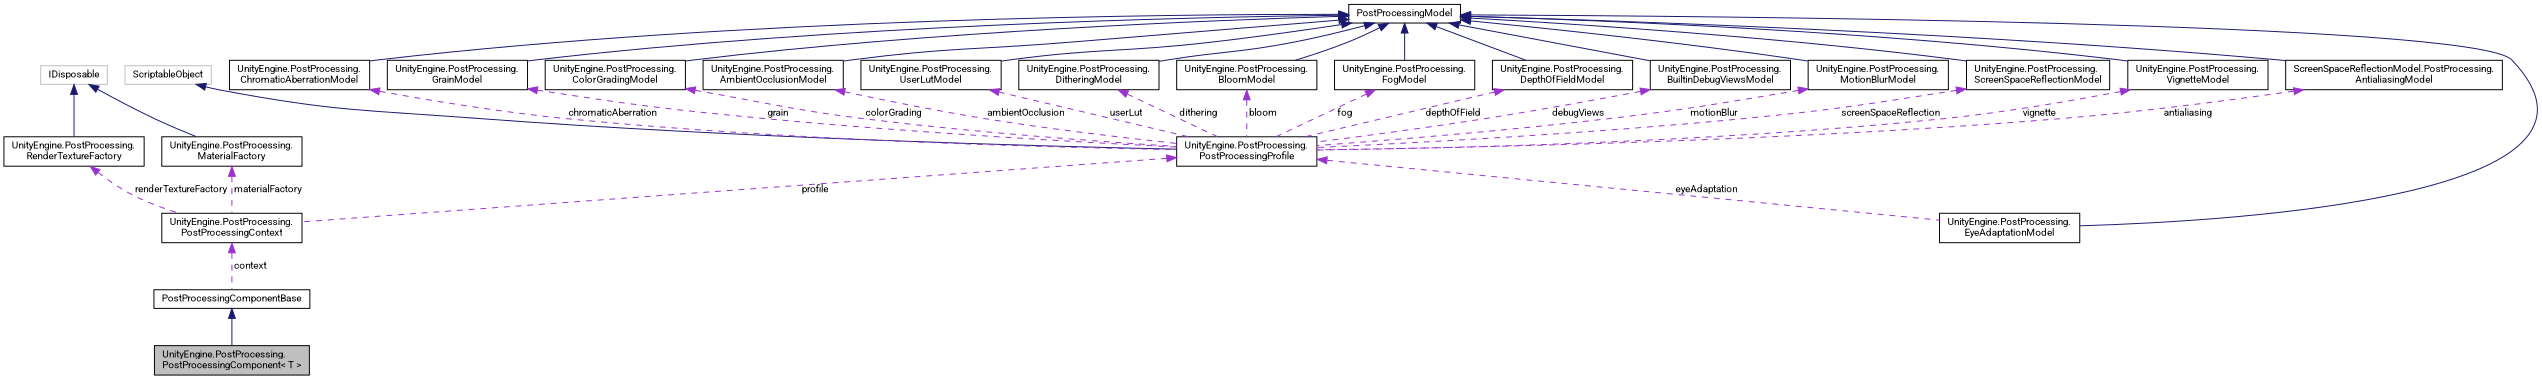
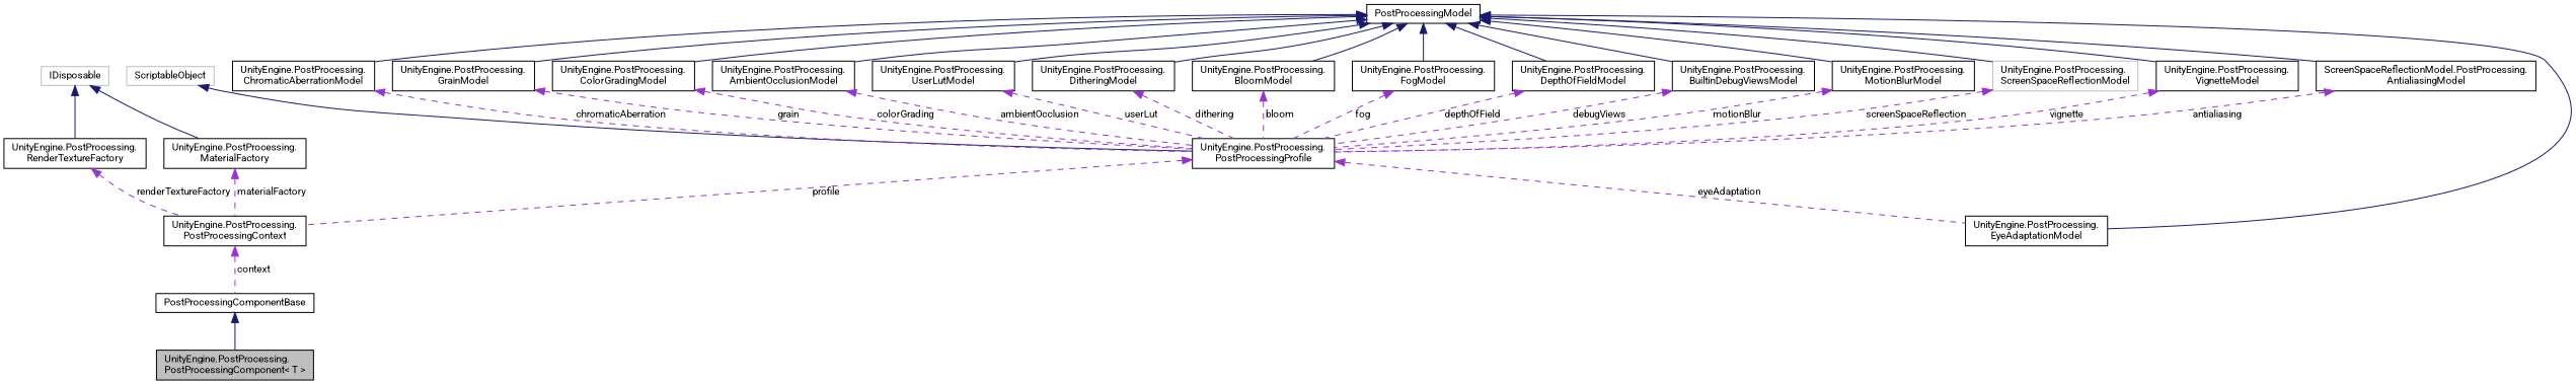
  digraph {
    fontname=Roboto
    rankdir=TB
    node [color=black fillcolor=white fontname=Roboto fontsize=10 shape=record style=filled]
    edge [color=midnightblue dir=back fontname=Roboto fontsize=10 labelfontname=Helvetica labelfontsize=10 style=solid]
    n1 [fillcolor=grey75 fontcolor=black height=0.2 label="UnityEngine.PostProcessing.\lPostProcessingComponent\< T \>" width=0.4]
    n2 [height=0.2 label=PostProcessingComponentBase width=0.4]
    n3 [height=0.2 label="UnityEngine.PostProcessing.\lPostProcessingContext" width=0.4]
    n4 [height=0.2 label="UnityEngine.PostProcessing.\lRenderTextureFactory" width=0.4]
    n5 [color=grey75 height=0.2 label=IDisposable width=0.4]
    n6 [height=0.2 label="UnityEngine.PostProcessing.\lMaterialFactory" width=0.4]
    n7 [height=0.2 label="UnityEngine.PostProcessing.\lPostProcessingProfile" width=0.4]
    n8 [height=0.2 label="UnityEngine.PostProcessing.\lEyeAdaptationModel" width=0.4]
    n9 [color=grey75 height=0.2 label=ScriptableObject width=0.4]
    n10 [height=0.2 label="UnityEngine.PostProcessing.\lChromaticAberrationModel" width=0.4]
    n11 [height=0.2 label=PostProcessingModel width=0.4]
    n12 [height=0.2 label="UnityEngine.PostProcessing.\lGrainModel" width=0.4]
    n13 [height=0.2 label="UnityEngine.PostProcessing.\lColorGradingModel" width=0.4]
    n14 [height=0.2 label="UnityEngine.PostProcessing.\lAmbientOcclusionModel" width=0.4]
    n15 [height=0.2 label="UnityEngine.PostProcessing.\lUserLutModel" width=0.4]
    n16 [height=0.2 label="UnityEngine.PostProcessing.\lDitheringModel" width=0.4]
    n17 [height=0.2 label="UnityEngine.PostProcessing.\lBloomModel" width=0.4]
    n18 [height=0.2 label="UnityEngine.PostProcessing.\lFogModel" width=0.4]
    n19 [height=0.2 label="UnityEngine.PostProcessing.\lDepthOfFieldModel" width=0.4]
    n20 [height=0.2 label="UnityEngine.PostProcessing.\lBuiltinDebugViewsModel" width=0.4]
    n21 [height=0.2 label="UnityEngine.PostProcessing.\lMotionBlurModel" width=0.4]
-   n22 [height=0.2 label="UnityEngine.PostProcessing.\lScreenSpaceReflectionModel" width=0.4]
+   n22 [color=grey75 height=0.2 label="UnityEngine.PostProcessing.\lScreenSpaceReflectionModel" width=0.4]
    n23 [height=0.2 label="UnityEngine.PostProcessing.\lVignetteModel" width=0.4]
    n24 [height=0.2 label="ScreenSpaceReflectionModel.PostProcessing.\lAntialiasingModel" width=0.4]
    n2 -> n1
    n3 -> n2 [color=darkorchid3 label=" context" style=dashed]
    n4 -> n3 [color=darkorchid3 label=" renderTextureFactory" style=dashed]
    n5 -> n4
    n5 -> n6
    n6 -> n3 [color=darkorchid3 label=" materialFactory" style=dashed]
    n7 -> n3 [color=darkorchid3 label=" profile" style=dashed]
    n7 -> n8 [color=darkorchid3 label=" eyeAdaptation" style=dashed]
    n9 -> n7
    n10 -> n7 [color=darkorchid3 label=" chromaticAberration" style=dashed]
    n11 -> n8
    n11 -> n10
    n11 -> n12
    n11 -> n13
    n11 -> n14
    n11 -> n15
    n11 -> n16
    n11 -> n17
    n11 -> n18
    n11 -> n19
    n11 -> n20
    n11 -> n21
    n11 -> n22
    n11 -> n23
    n11 -> n24
    n12 -> n7 [color=darkorchid3 label=" grain" style=dashed]
    n13 -> n7 [color=darkorchid3 label=" colorGrading" style=dashed]
    n14 -> n7 [color=darkorchid3 label=" ambientOcclusion" style=dashed]
    n15 -> n7 [color=darkorchid3 label=" userLut" style=dashed]
    n16 -> n7 [color=darkorchid3 label=" dithering" style=dashed]
    n17 -> n7 [color=darkorchid3 label=" bloom" style=dashed]
    n18 -> n7 [color=darkorchid3 label=" fog" style=dashed]
    n19 -> n7 [color=darkorchid3 label=" depthOfField" style=dashed]
    n20 -> n7 [color=darkorchid3 label=" debugViews" style=dashed]
    n21 -> n7 [color=darkorchid3 label=" motionBlur" style=dashed]
    n22 -> n7 [color=darkorchid3 label=" screenSpaceReflection" style=dashed]
    n23 -> n7 [color=darkorchid3 label=" vignette" style=dashed]
    n24 -> n7 [color=darkorchid3 label=" antialiasing" style=dashed]
  }
